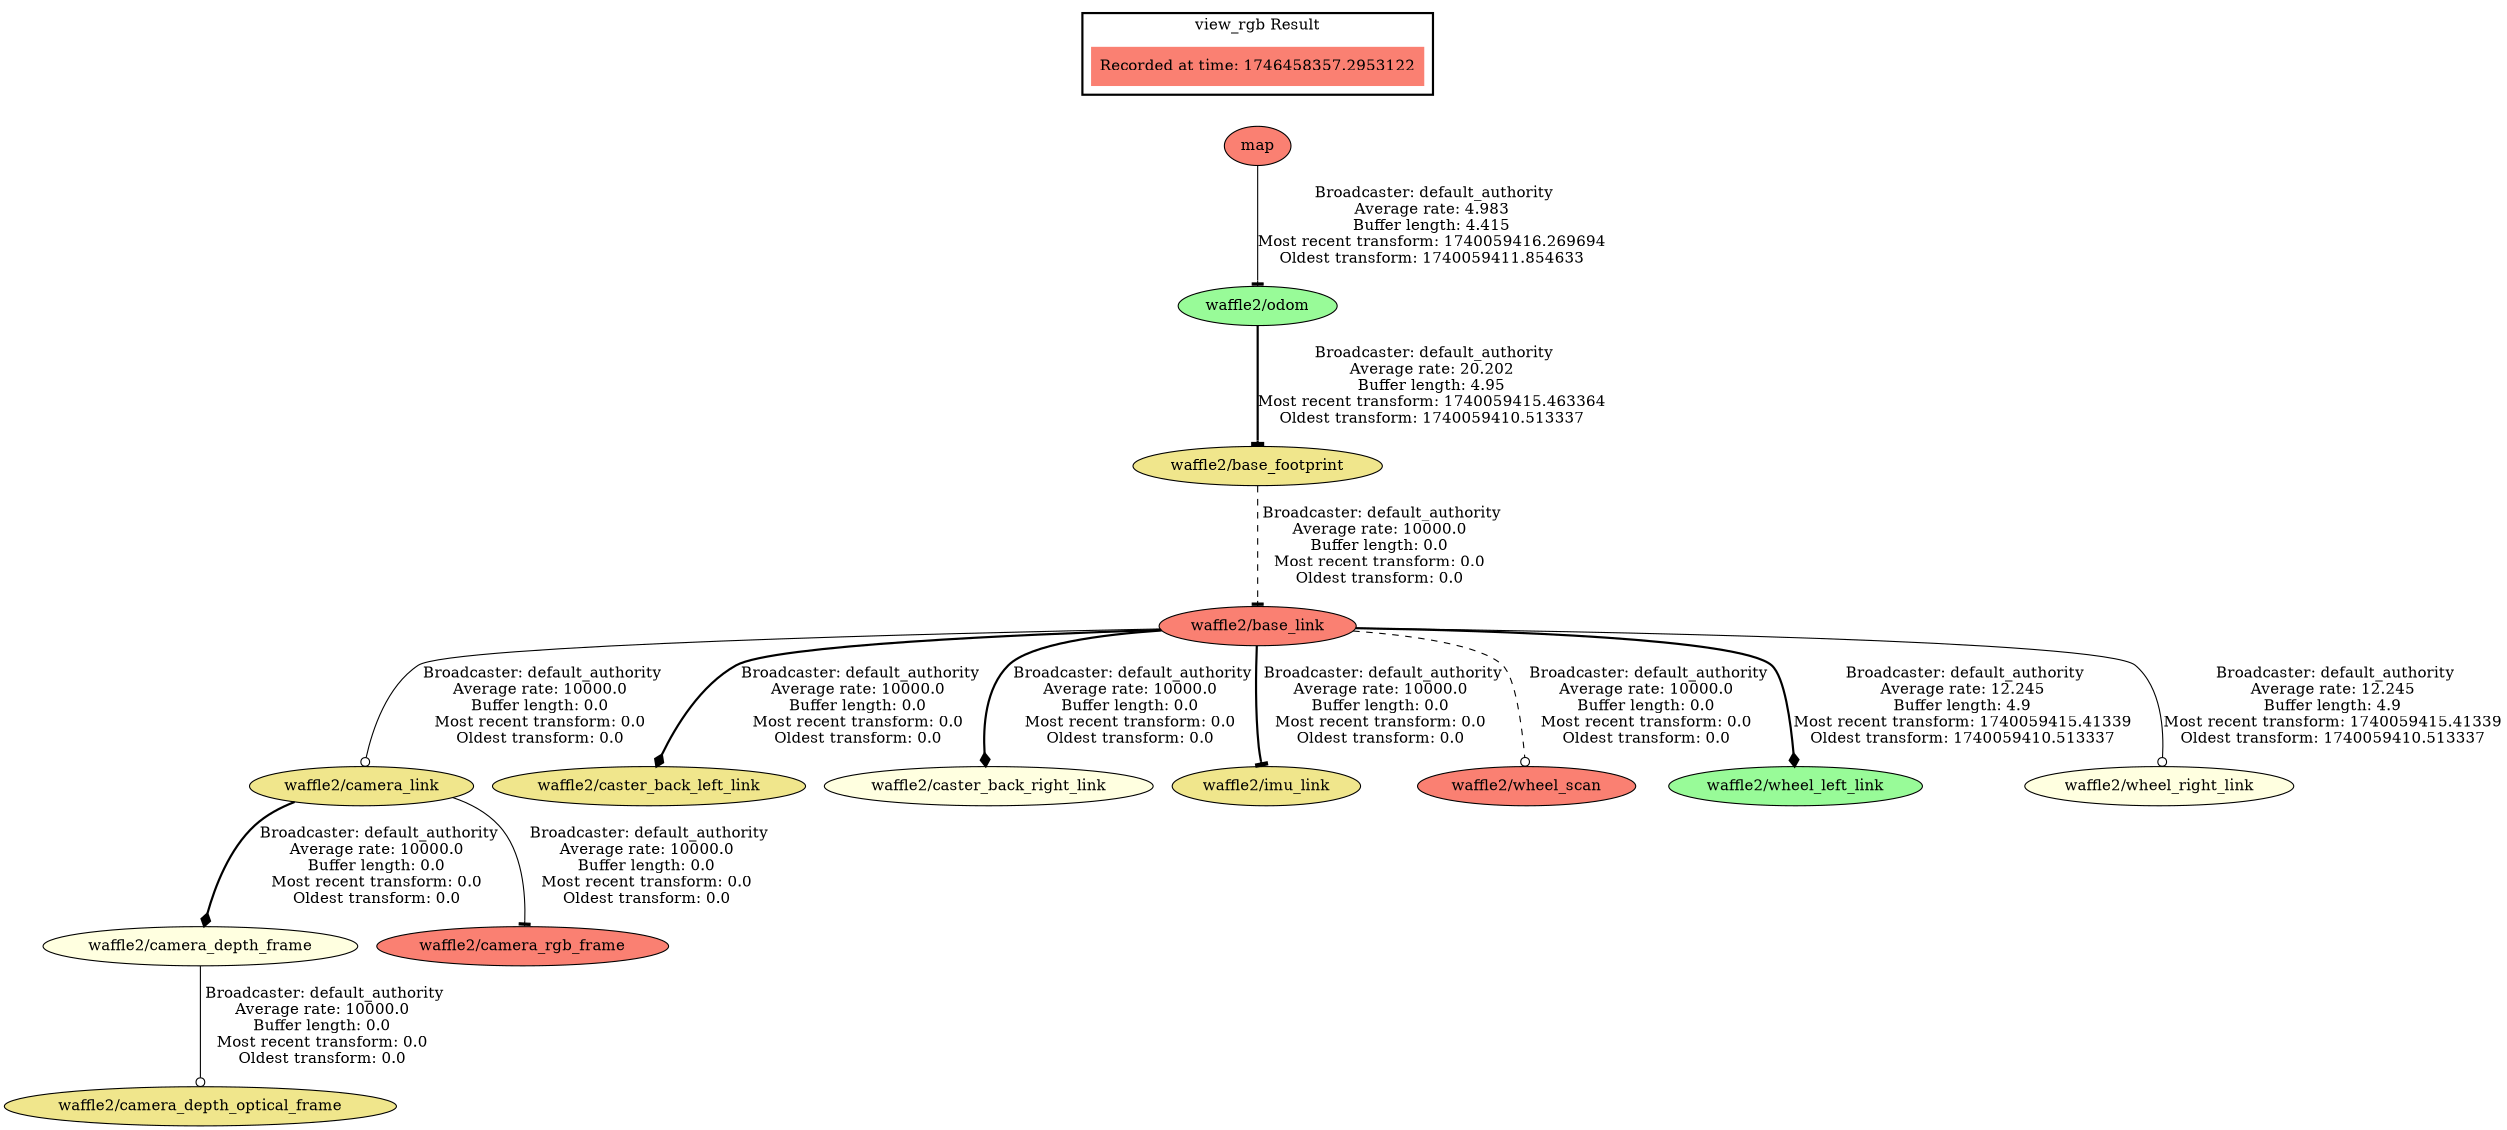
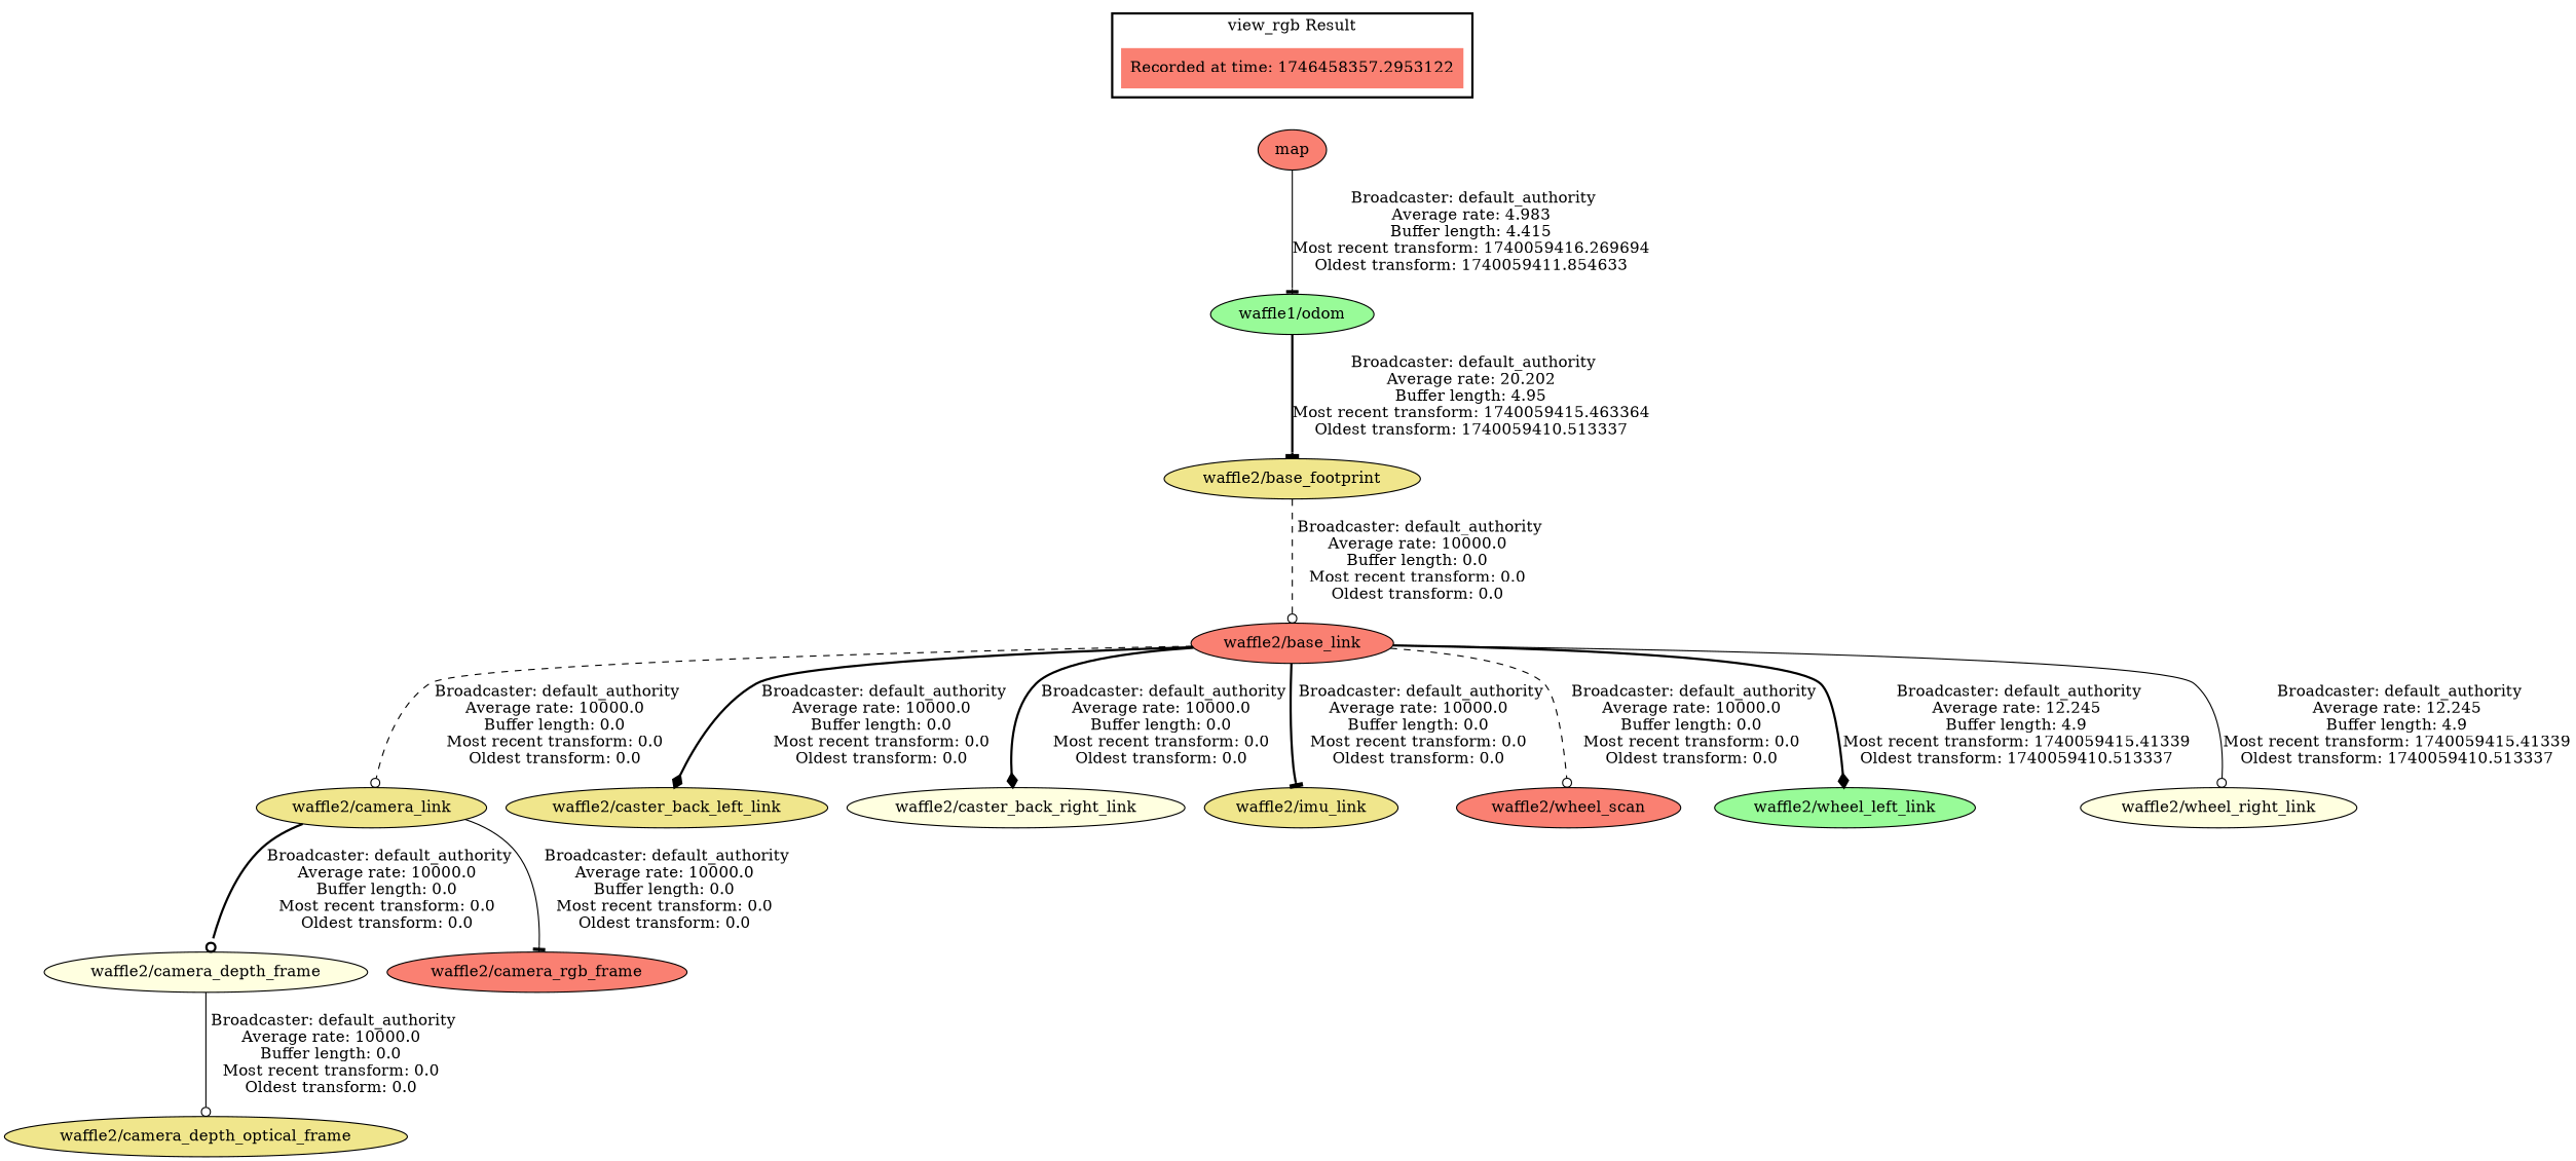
  digraph {
    node [fillcolor=salmon style=filled]
    edge [style=bold arrowhead=tee]
    "Recorded at time: 1746458357.2953122" [shape=plaintext]
    map
-   "waffle2/odom" [fillcolor=palegreen]
+   "waffle2/odom" [fillcolor=palegreen label="waffle1/odom"]
    "waffle2/base_footprint" [fillcolor=khaki]
    "waffle2/base_link"
    "waffle2/camera_link" [fillcolor=khaki]
    "waffle2/caster_back_left_link" [fillcolor=khaki]
    "waffle2/caster_back_right_link" [fillcolor=lightyellow]
    "waffle2/imu_link" [fillcolor=khaki]
    n10 [label="waffle2/wheel_scan"]
    "waffle2/wheel_left_link" [fillcolor=palegreen]
    "waffle2/wheel_right_link" [fillcolor=lightyellow]
    "waffle2/camera_depth_frame" [fillcolor=lightyellow]
    "waffle2/camera_rgb_frame"
    "waffle2/camera_depth_optical_frame" [fillcolor=khaki]
    subgraph cluster_1 {
      color=black
      label="view_rgb Result"
      style=bold
      "Recorded at time: 1746458357.2953122"
    }
    "Recorded at time: 1746458357.2953122" -> map [style=invis arrowhead=""]
    map -> "waffle2/odom" [label=" Broadcaster: default_authority\nAverage rate: 4.983\nBuffer length: 4.415\nMost recent transform: 1740059416.269694\nOldest transform: 1740059411.854633\n" style=solid]
    "waffle2/odom" -> "waffle2/base_footprint" [label=" Broadcaster: default_authority\nAverage rate: 20.202\nBuffer length: 4.95\nMost recent transform: 1740059415.463364\nOldest transform: 1740059410.513337\n"]
-   "waffle2/base_footprint" -> "waffle2/base_link" [label=" Broadcaster: default_authority\nAverage rate: 10000.0\nBuffer length: 0.0\nMost recent transform: 0.0\nOldest transform: 0.0\n" style=dashed]
-   "waffle2/base_link" -> "waffle2/camera_link" [arrowhead=odot label=" Broadcaster: default_authority\nAverage rate: 10000.0\nBuffer length: 0.0\nMost recent transform: 0.0\nOldest transform: 0.0\n" style=solid]
+   "waffle2/base_footprint" -> "waffle2/base_link" [arrowhead=odot label=" Broadcaster: default_authority\nAverage rate: 10000.0\nBuffer length: 0.0\nMost recent transform: 0.0\nOldest transform: 0.0\n" style=dashed]
+   "waffle2/base_link" -> "waffle2/camera_link" [arrowhead=odot label=" Broadcaster: default_authority\nAverage rate: 10000.0\nBuffer length: 0.0\nMost recent transform: 0.0\nOldest transform: 0.0\n" style=dashed]
    "waffle2/base_link" -> "waffle2/caster_back_left_link" [arrowhead=diamond label=" Broadcaster: default_authority\nAverage rate: 10000.0\nBuffer length: 0.0\nMost recent transform: 0.0\nOldest transform: 0.0\n"]
    "waffle2/base_link" -> "waffle2/caster_back_right_link" [arrowhead=diamond label=" Broadcaster: default_authority\nAverage rate: 10000.0\nBuffer length: 0.0\nMost recent transform: 0.0\nOldest transform: 0.0\n"]
    "waffle2/base_link" -> "waffle2/imu_link" [label=" Broadcaster: default_authority\nAverage rate: 10000.0\nBuffer length: 0.0\nMost recent transform: 0.0\nOldest transform: 0.0\n"]
    "waffle2/base_link" -> n10 [arrowhead=odot label=" Broadcaster: default_authority\nAverage rate: 10000.0\nBuffer length: 0.0\nMost recent transform: 0.0\nOldest transform: 0.0\n" style=dashed]
    "waffle2/base_link" -> "waffle2/wheel_left_link" [arrowhead=diamond label=" Broadcaster: default_authority\nAverage rate: 12.245\nBuffer length: 4.9\nMost recent transform: 1740059415.41339\nOldest transform: 1740059410.513337\n"]
    "waffle2/base_link" -> "waffle2/wheel_right_link" [arrowhead=odot label=" Broadcaster: default_authority\nAverage rate: 12.245\nBuffer length: 4.9\nMost recent transform: 1740059415.41339\nOldest transform: 1740059410.513337\n" style=solid]
-   "waffle2/camera_link" -> "waffle2/camera_depth_frame" [arrowhead=diamond label=" Broadcaster: default_authority\nAverage rate: 10000.0\nBuffer length: 0.0\nMost recent transform: 0.0\nOldest transform: 0.0\n"]
+   "waffle2/camera_link" -> "waffle2/camera_depth_frame" [arrowhead=odot label=" Broadcaster: default_authority\nAverage rate: 10000.0\nBuffer length: 0.0\nMost recent transform: 0.0\nOldest transform: 0.0\n"]
    "waffle2/camera_link" -> "waffle2/camera_rgb_frame" [label=" Broadcaster: default_authority\nAverage rate: 10000.0\nBuffer length: 0.0\nMost recent transform: 0.0\nOldest transform: 0.0\n" style=solid]
    "waffle2/camera_depth_frame" -> "waffle2/camera_depth_optical_frame" [arrowhead=odot label=" Broadcaster: default_authority\nAverage rate: 10000.0\nBuffer length: 0.0\nMost recent transform: 0.0\nOldest transform: 0.0\n" style=solid]
  }
